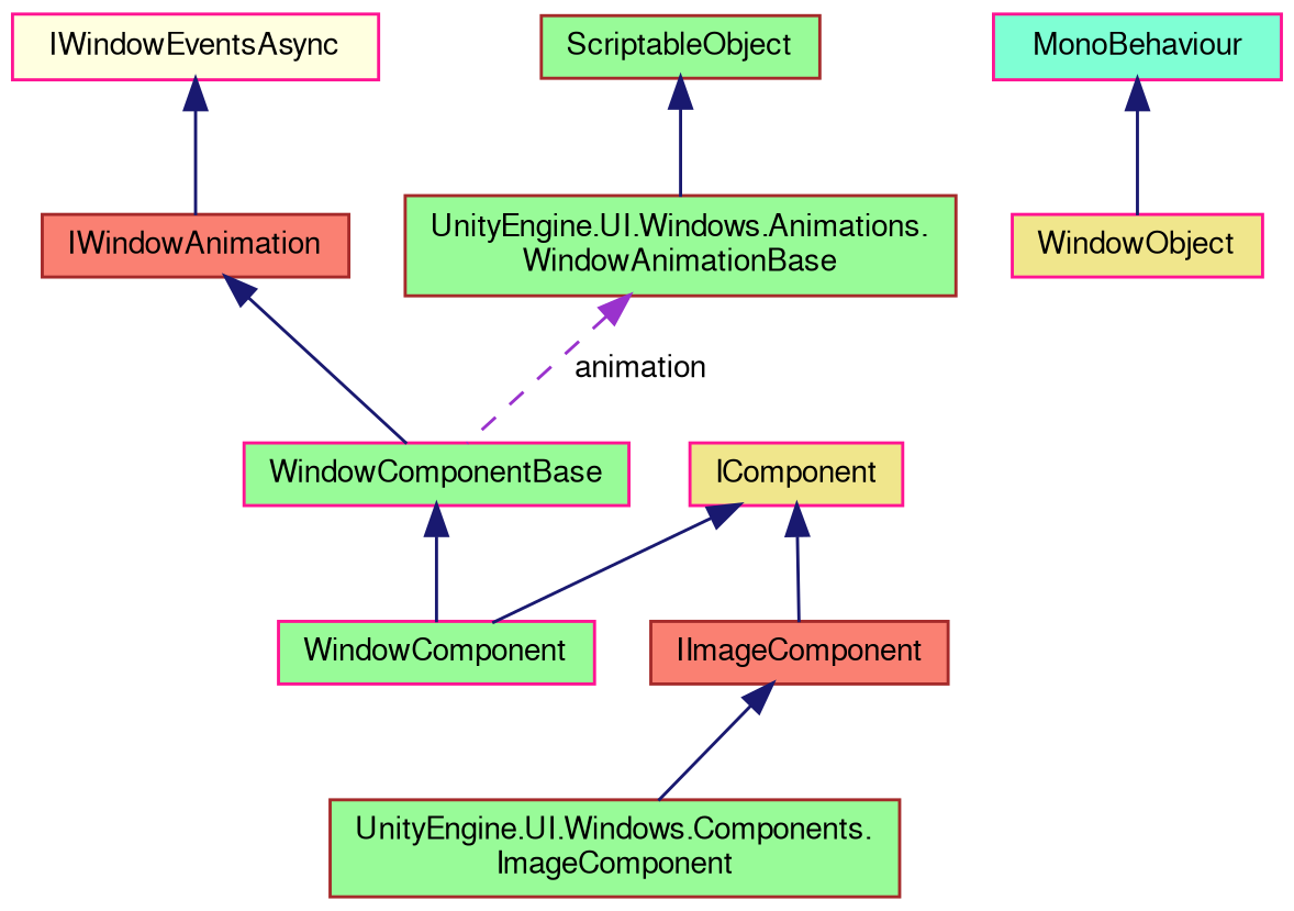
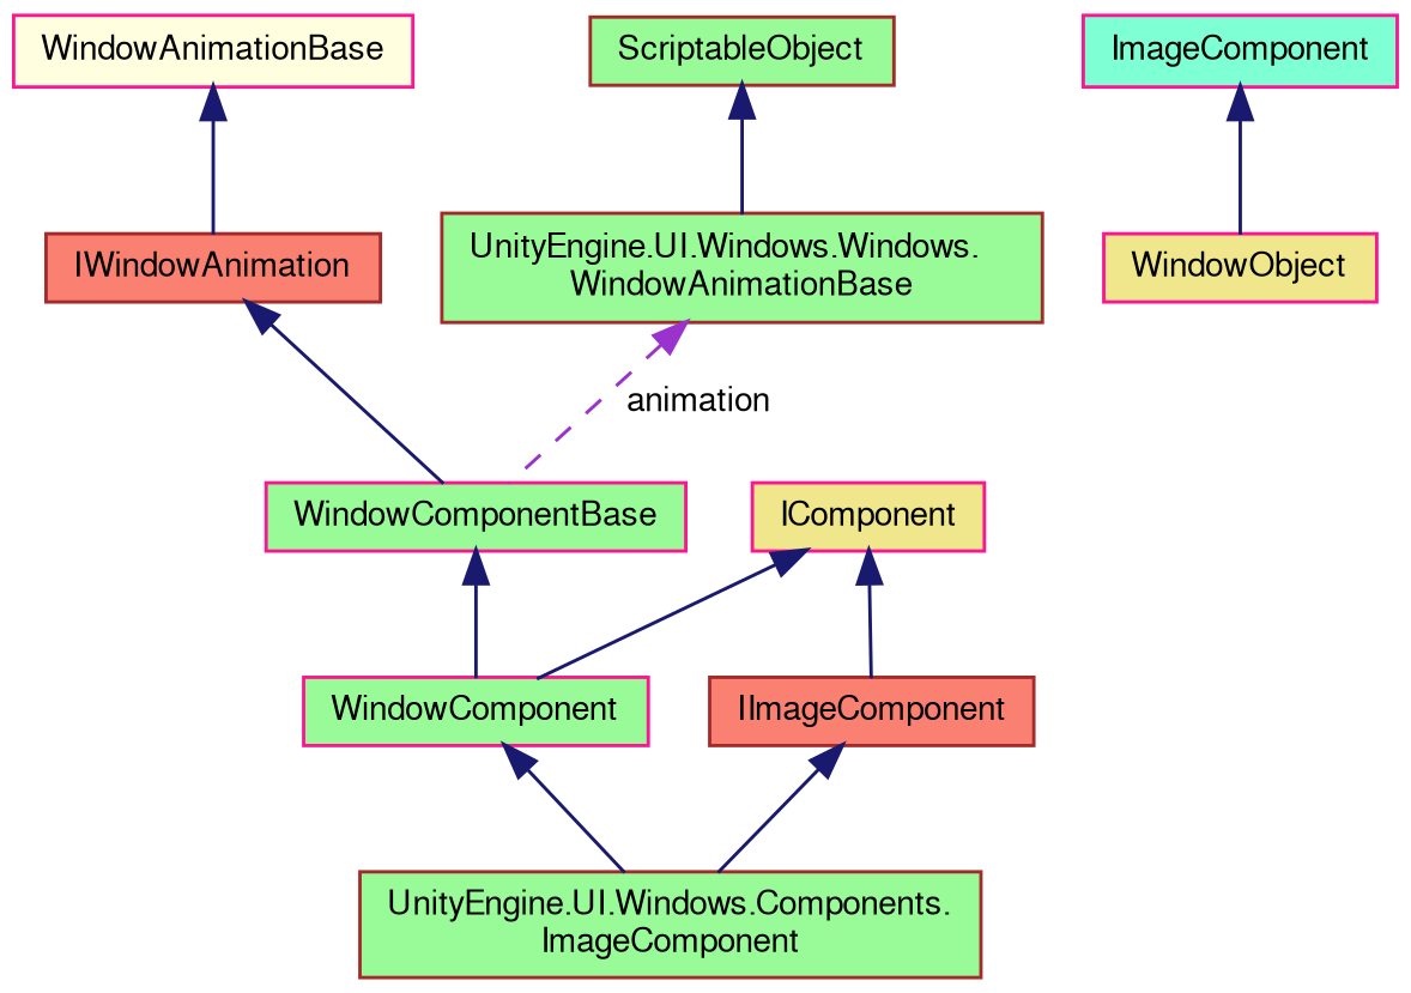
  digraph {
    rankdir=TB
    node [color=deeppink fillcolor=palegreen fontname=FreeSans fontsize=10 shape=record style=filled]
    edge [color=midnightblue dir=back fontname=FreeSans fontsize=10 labelfontname=FreeSans labelfontsize=10 style=solid]
    n1 [color=brown fontcolor=black height=0.2 label="UnityEngine.UI.Windows.Components.\lImageComponent" width=0.4]
    n2 [height=0.2 label=WindowComponent width=0.4]
    n3 [height=0.2 label=WindowComponentBase width=0.4]
    n4 [fillcolor=khaki height=0.2 label=WindowObject width=0.4]
-   n5 [fillcolor=aquamarine height=0.2 label=MonoBehaviour width=0.4]
+   n5 [fillcolor=aquamarine height=0.2 label=ImageComponent width=0.4]
    n6 [color=brown fillcolor=salmon height=0.2 label=IWindowAnimation width=0.4]
-   n7 [fillcolor=lightyellow height=0.2 label=IWindowEventsAsync width=0.4]
-   n8 [color=brown height=0.2 label="UnityEngine.UI.Windows.Animations.\lWindowAnimationBase" width=0.4]
+   n7 [fillcolor=lightyellow height=0.2 label=WindowAnimationBase width=0.4]
+   n8 [color=brown height=0.2 label="UnityEngine.UI.Windows.Windows.\lWindowAnimationBase" width=0.4]
    n9 [color=brown height=0.2 label=ScriptableObject width=0.4]
    n10 [fillcolor=khaki height=0.2 label=IComponent width=0.4]
    n11 [color=brown fillcolor=salmon height=0.2 label=IImageComponent width=0.4]
+   n2 -> n1
    n3 -> n2
    n5 -> n4
    n6 -> n3
    n7 -> n6
    n8 -> n3 [color=darkorchid3 label=" animation" style=dashed]
    n9 -> n8
    n10 -> n2
    n10 -> n11
    n11 -> n1
  }
